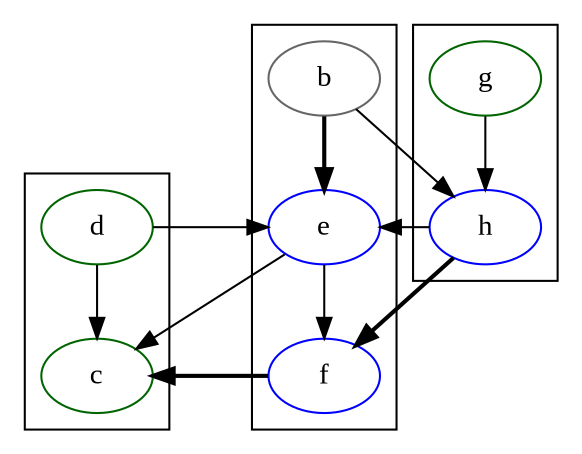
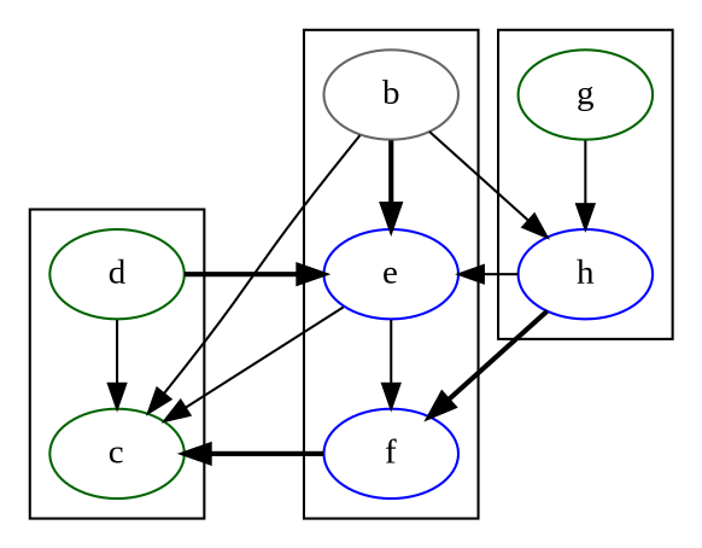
  digraph {
    fontname="Liberation Serif"
    node [color=darkgreen fontname="Liberation Serif"]
    edge [fontname="Liberation Serif" style=solid]
    d
    c
    b [color=gray40]
    e [color=blue]
    f [color=blue]
    g
    h [color=blue]
    subgraph cluster_1 {
      d
      c
    }
    subgraph cluster_2 {
      b
      e
      f
    }
    subgraph cluster_3 {
      g
      h
    }
    d -> c
-   d -> e
+   d -> e [style=bold]
+   b -> c
    b -> e [style=bold]
    b -> h
    e -> c
    e -> f
    f -> c [style=bold]
    g -> h
    h -> e
    h -> f [style=bold]
  }
